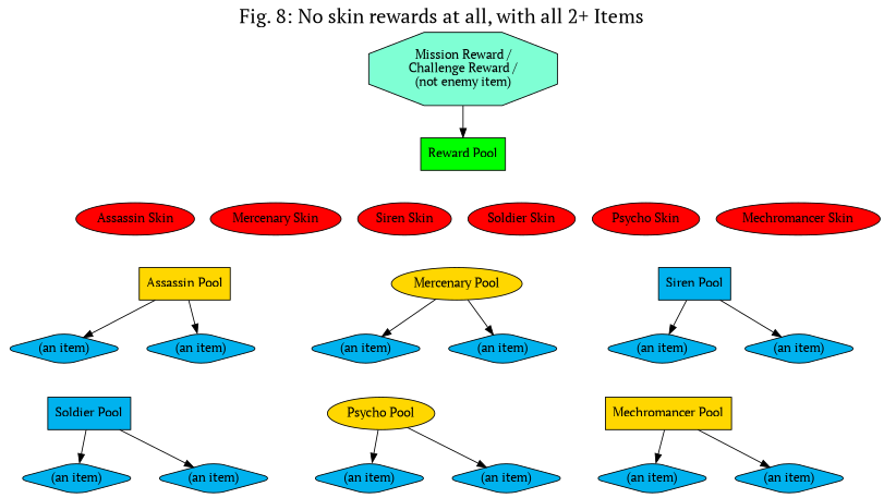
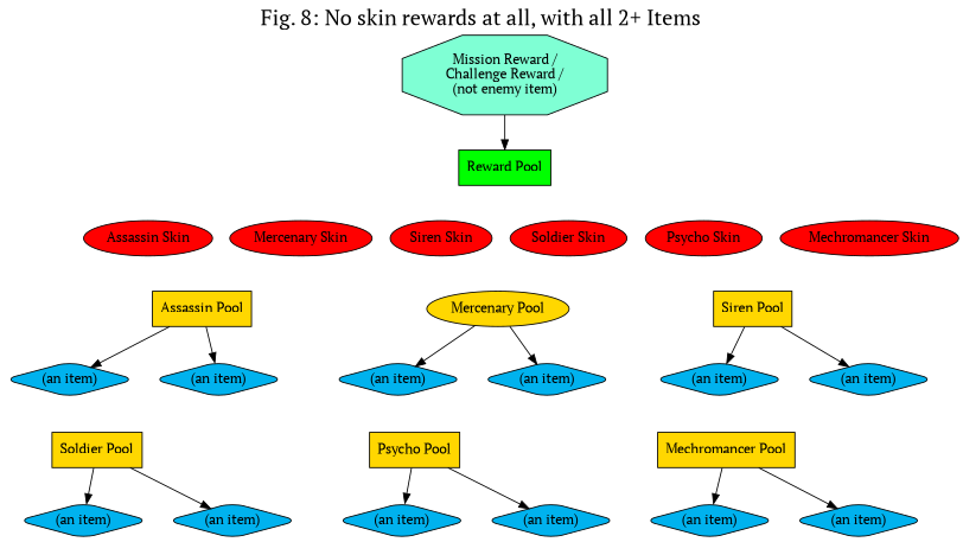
  digraph {
    fontname="PT Serif"
    fontsize=22
    label=<Fig. 8: No skin rewards at all, with all 2+ Items>
    labelloc=t
    node [fillcolor=deepskyblue2 fontname="PT Serif" shape=diamond style=filled]
    edge [fontname="PT Serif" style=invis]
    n1 [fillcolor=aquamarine1 label=<Mission Reward /<br/>Challenge Reward /<br/>(not enemy item)> shape=octagon]
    n2 [fillcolor=green label="Reward Pool" shape=rectangle]
    n3 [fillcolor=gold label="Assassin Pool" shape=rectangle]
    n4 [fillcolor=gold label="Mercenary Pool" shape=ellipse]
-   n5 [label="Siren Pool" shape=rectangle]
-   n6 [label="Soldier Pool" shape=rectangle]
-   n7 [fillcolor=gold label="Psycho Pool" shape=ellipse]
+   n5 [fillcolor=gold label="Siren Pool" shape=rectangle]
+   n6 [fillcolor=gold label="Soldier Pool" shape=rectangle]
+   n7 [fillcolor=gold label="Psycho Pool" shape=rectangle]
    n8 [fillcolor=gold label="Mechromancer Pool" shape=rectangle]
    n9 [fillcolor=red label="Assassin Skin" shape=""]
    n10 [fillcolor=red label="Mercenary Skin" shape=""]
    n11 [fillcolor=red label="Siren Skin" shape=""]
    n12 [fillcolor=red label="Soldier Skin" shape=""]
    n13 [fillcolor=red label="Psycho Skin" shape=""]
    n14 [fillcolor=red label="Mechromancer Skin" shape=""]
    n15 [label="(an item)" style="filled,rounded"]
    n16 [label="(an item)" style="filled,rounded"]
    n17 [label="(an item)" style="filled,rounded"]
    n18 [label="(an item)" style="filled,rounded"]
    n19 [label="(an item)" style="filled,rounded"]
    n20 [label="(an item)" style="filled,rounded"]
    n21 [label="(an item)" style="filled,rounded"]
    n22 [label="(an item)" style="filled,rounded"]
    n23 [label="(an item)" style="filled,rounded"]
    n24 [label="(an item)" style="filled,rounded"]
    n25 [label="(an item)" style="filled,rounded"]
    n26 [label="(an item)" style="filled,rounded"]
    subgraph sub_1 {
      n1
    }
    subgraph sub_2 {
      n2
    }
    subgraph sub_3 {
      n3
      n4
      n5
      n6
      n7
      n8
    }
    subgraph sub_4 {
      n9
      n10
      n11
      n12
      n13
      n14
    }
    subgraph sub_5 {
      n15
      n16
      n17
      n18
      n19
      n20
      n21
      n22
      n23
      n24
      n25
      n26
    }
    subgraph sub_6 {
      n3
      n4
      n5
      n6
      n7
      n8
      n9
      n10
      n11
      n12
      n13
      n14
      n15
      n16
      n17
      n18
      n19
      n20
    }
    n1 -> n2 [style=""]
    n2 -> n9
    n2 -> n10
    n2 -> n11
    n2 -> n12
    n2 -> n13
    n2 -> n14
    n3 -> n15 [style=""]
    n3 -> n16 [style=""]
    n4 -> n17 [style=""]
    n4 -> n18 [style=""]
    n5 -> n19 [style=""]
    n5 -> n20 [style=""]
    n6 -> n21 [style=""]
    n6 -> n22 [style=""]
    n7 -> n23 [style=""]
    n7 -> n24 [style=""]
    n8 -> n25 [style=""]
    n8 -> n26 [style=""]
    n9 -> n3
    n10 -> n3
    n11 -> n4
    n12 -> n4
    n13 -> n5
    n14 -> n5
    n15 -> n6
    n16 -> n6
    n17 -> n7
    n18 -> n7
    n19 -> n8
    n20 -> n8
  }
